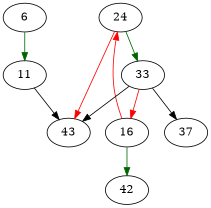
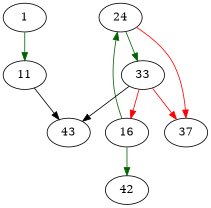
  strict digraph {
    fontname="DejaVu Serif"
    node [fontname="DejaVu Serif"]
    edge [color=darkgreen fontname="DejaVu Serif"]
-   1 [entry=true label=6]
+   1 [entry=true]
    11
    43
    16
    24
    42
    33
    37
    1 -> 11 [cond=true]
    11 -> 43 [color=""]
-   16 -> 24 [color=red cond=true]
+   16 -> 24 [cond=true]
    16 -> 42 [cond=false]
    24 -> 33 [cond=true]
-   24 -> 43 [color=red cond=false]
+   24 -> 37 [color=red cond=false]
    33 -> 43 [color=""]
    33 -> 16 [color=red cond=false]
-   33 -> 37 [color=""]
+   33 -> 37 [color=red]
  }
